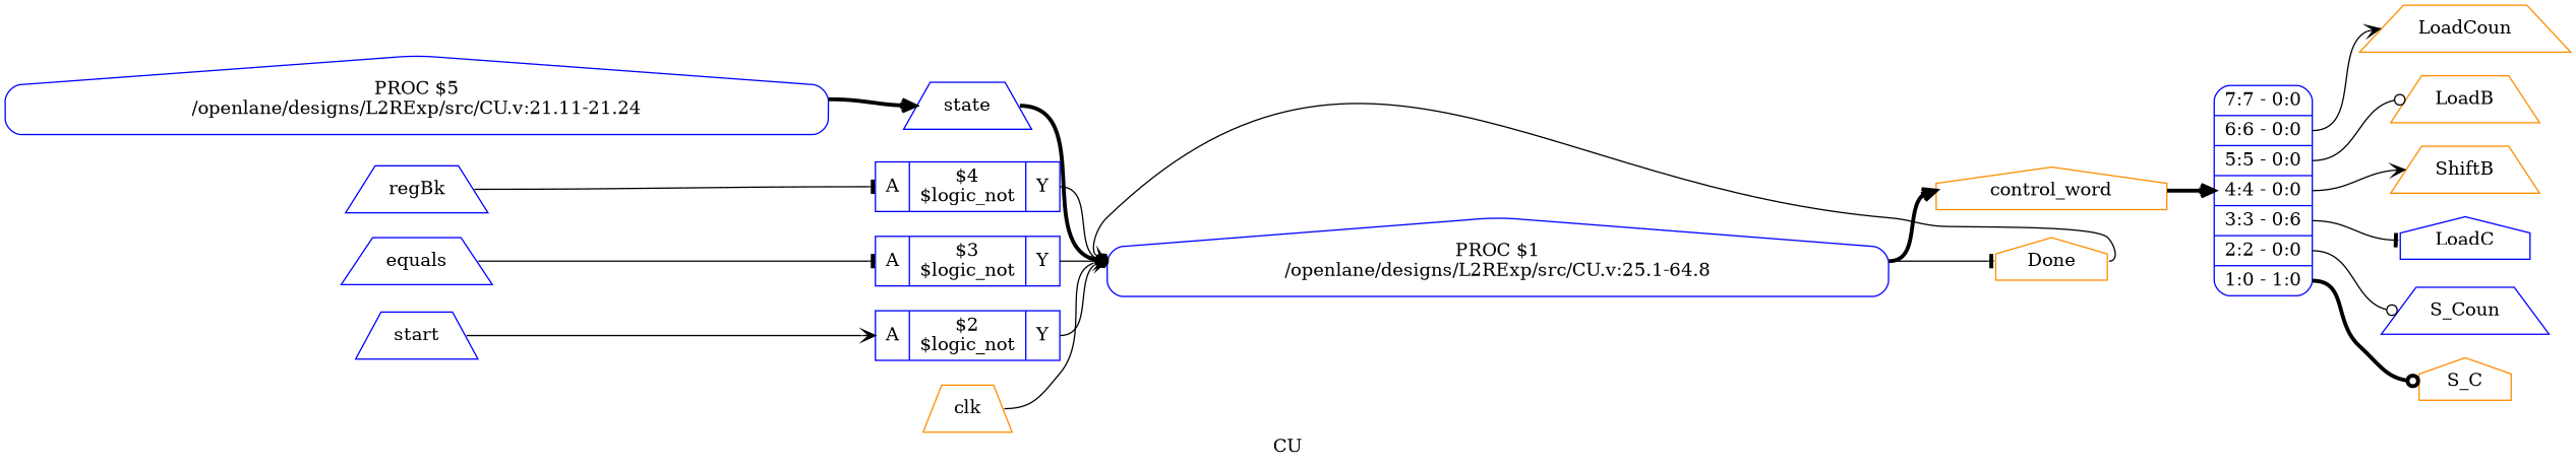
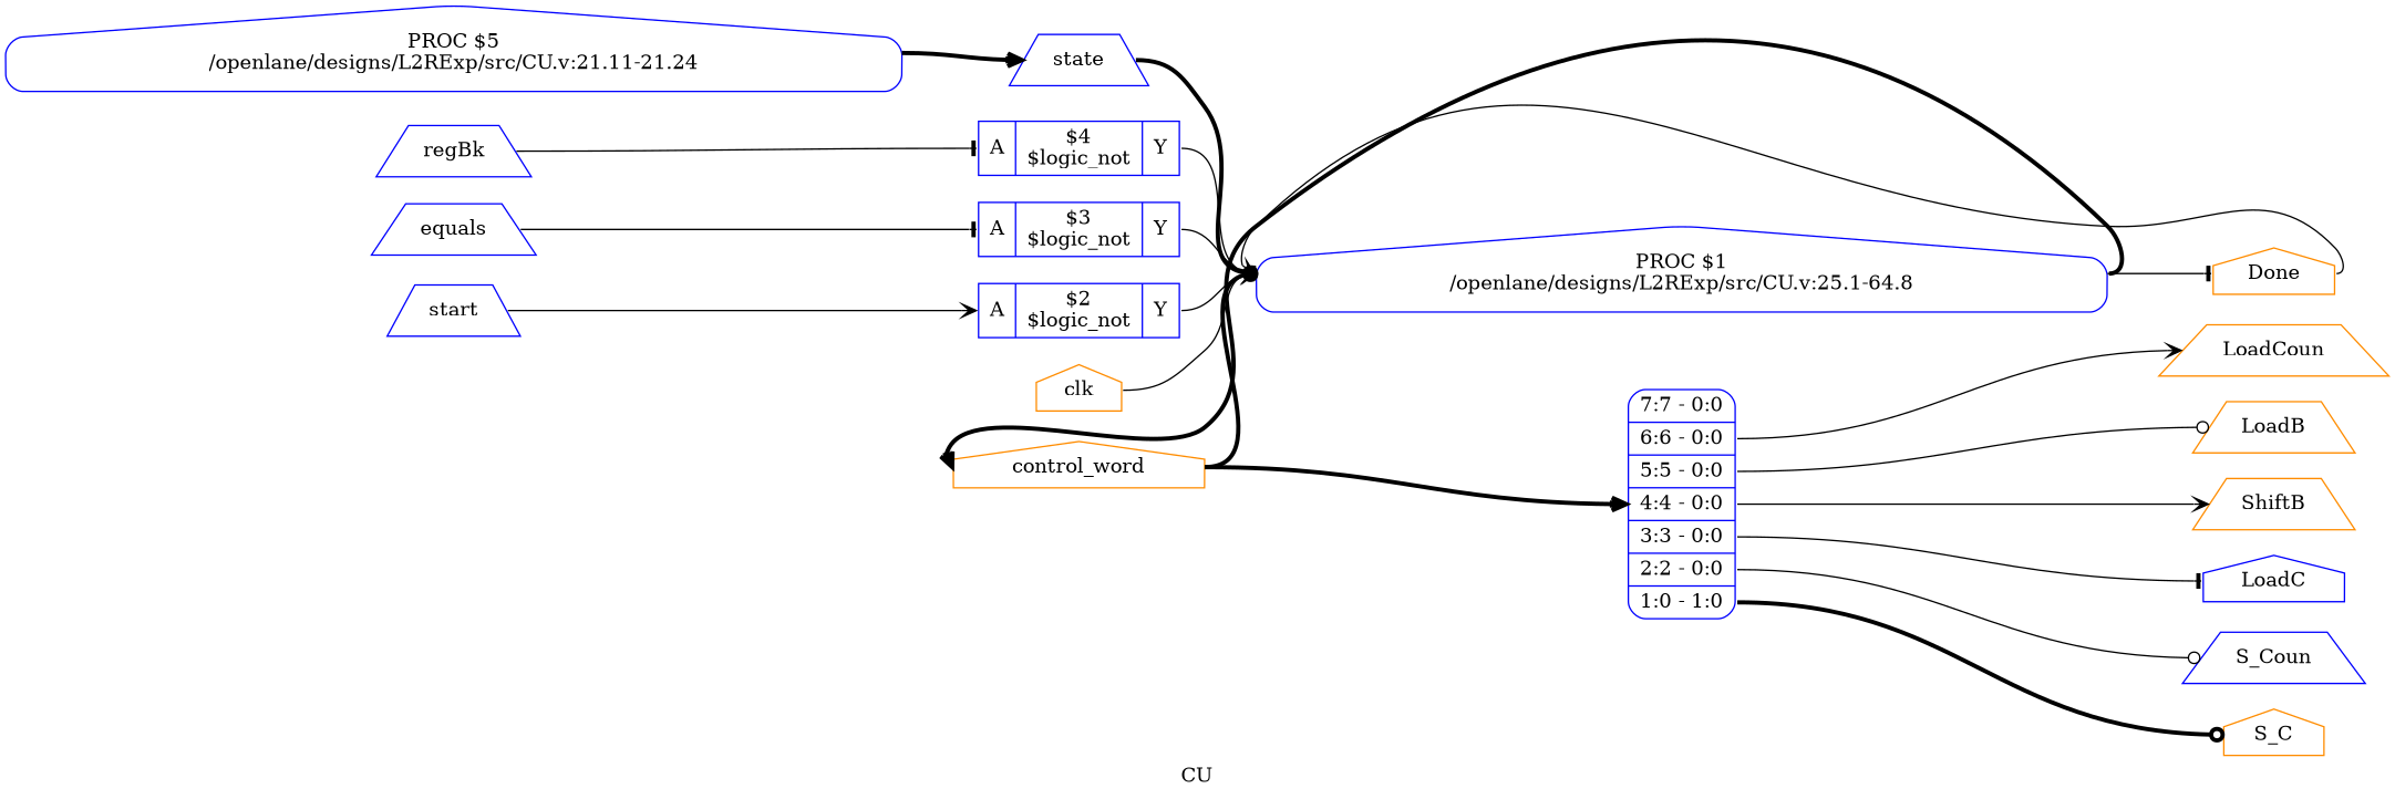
  digraph {
    label=CU
    rankdir=LR
    remincross=true
    node [color=blue fontcolor=black shape=trapezium]
    edge [arrowhead=vee color=black headport=w tailport=e]
    n1 [color=darkorange label=control_word shape=house]
    n2 [label="PROC $1\n/openlane/designs/L2RExp/src/CU.v:25.1-64.8" shape=house style=rounded fontcolor=""]
-   n3 [label="<s6> 7:7 - 0:0 |<s5> 6:6 - 0:0 |<s4> 5:5 - 0:0 |<s3> 4:4 - 0:0 |<s2> 3:3 - 0:6 |<s1> 2:2 - 0:0 |<s0> 1:0 - 1:0 " shape=record style=rounded fontcolor=""]
+   n3 [label="<s6> 7:7 - 0:0 |<s5> 6:6 - 0:0 |<s4> 5:5 - 0:0 |<s3> 4:4 - 0:0 |<s2> 3:3 - 0:0 |<s1> 2:2 - 0:0 |<s0> 1:0 - 1:0 " shape=record style=rounded fontcolor=""]
    n4 [color=darkorange label=Done shape=house]
    n5 [color=darkorange label=S_C shape=house]
    n6 [label=S_Coun]
    n7 [label=LoadC shape=house]
    n8 [color=darkorange label=ShiftB]
    n9 [color=darkorange label=LoadB]
    n10 [color=darkorange label=LoadCoun]
    n11 [label=state]
    n12 [label=regBk]
    n13 [label="{{<p22> A}|$4\n$logic_not|{<p23> Y}}" shape=record fontcolor=""]
    n14 [label=equals]
    n15 [label="{{<p22> A}|$3\n$logic_not|{<p23> Y}}" shape=record fontcolor=""]
    n16 [label=start]
    n17 [label="{{<p22> A}|$2\n$logic_not|{<p23> Y}}" shape=record fontcolor=""]
-   n18 [color=darkorange label=clk]
+   n18 [color=darkorange label=clk shape=house]
    n19 [label="PROC $5\n/openlane/designs/L2RExp/src/CU.v:21.11-21.24" shape=house style=rounded fontcolor=""]
+   n1 -> n2 [arrowhead=odot style="setlinewidth(3)"]
    n1 -> n3 [style="setlinewidth(3)"]
    n2 -> n1 [style="setlinewidth(3)"]
    n2 -> n4 [arrowhead=tee]
    n3 -> n5 [arrowhead=odot style="setlinewidth(3)" tailport="s0:e"]
    n3 -> n6 [arrowhead=odot tailport="s1:e"]
    n3 -> n7 [arrowhead=tee tailport="s2:e"]
    n3 -> n8 [tailport="s3:e"]
    n3 -> n9 [arrowhead=odot tailport="s4:e"]
    n3 -> n10 [tailport="s5:e"]
    n4 -> n2
    n11 -> n2 [arrowhead=odot style="setlinewidth(3)"]
    n12 -> n13 [arrowhead=tee headport="p22:w"]
    n13 -> n2 [arrowhead=tee tailport="p23:e"]
    n14 -> n15 [arrowhead=tee headport="p22:w"]
    n15 -> n2 [arrowhead=odot tailport="p23:e"]
    n16 -> n17 [headport="p22:w"]
    n17 -> n2 [tailport="p23:e"]
    n18 -> n2
    n19 -> n11 [style="setlinewidth(3)"]
  }
